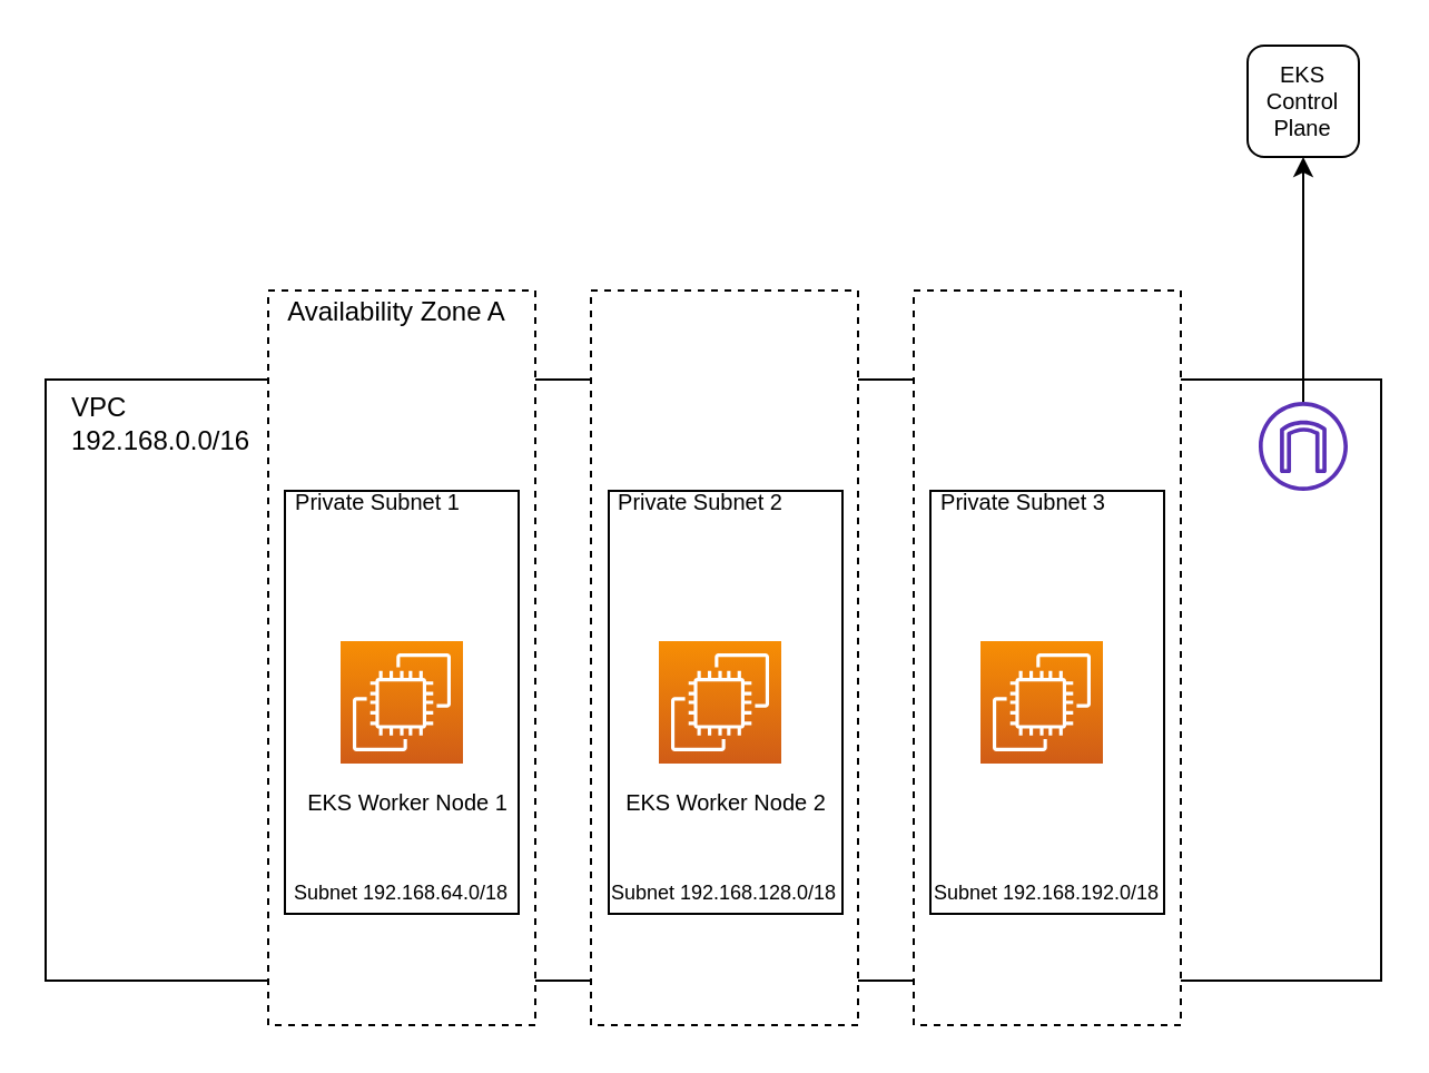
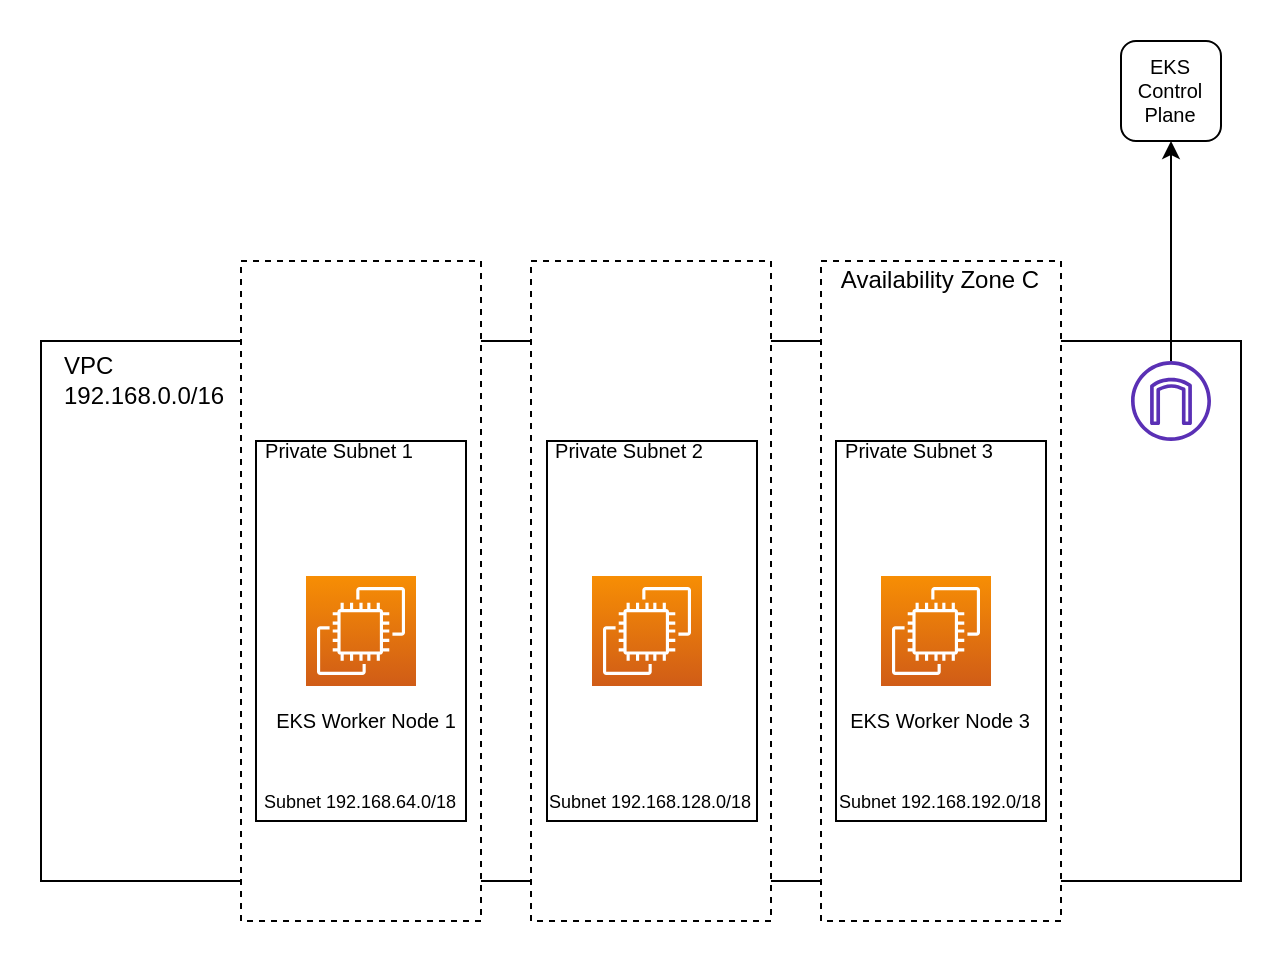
  <mxCell id="0" />
  <mxCell id="1" parent="0" />
  <mxCell id="2" value="" style="rounded=0;whiteSpace=wrap;html=1;" vertex="1" parent="1"><mxGeometry x="20" y="170" width="600" height="270" as="geometry" /></mxCell>
  <mxCell id="3" value="VPC&lt;br&gt;192.168.0.0/16" style="text;html=1;strokeColor=none;fillColor=none;align=left;verticalAlign=middle;whiteSpace=wrap;rounded=0;" vertex="1" parent="1"><mxGeometry x="30" y="180" width="90" height="20" as="geometry" /></mxCell>
  <mxCell id="4" value="" style="rounded=0;whiteSpace=wrap;html=1;dashed=1;" vertex="1" parent="1"><mxGeometry x="120" y="130" width="120" height="330" as="geometry" /></mxCell>
  <mxCell id="5" value="" style="rounded=0;whiteSpace=wrap;html=1;dashed=1;" vertex="1" parent="1"><mxGeometry x="265" y="130" width="120" height="330" as="geometry" /></mxCell>
  <mxCell id="6" value="" style="rounded=0;whiteSpace=wrap;html=1;dashed=1;" vertex="1" parent="1"><mxGeometry x="410" y="130" width="120" height="330" as="geometry" /></mxCell>
- <mxCell id="7" value="Availability Zone A" style="text;html=1;strokeColor=none;fillColor=none;align=center;verticalAlign=middle;whiteSpace=wrap;rounded=0;dashed=1;" vertex="1" parent="1"><mxGeometry x="122.5" y="130" width="110" height="20" as="geometry" /></mxCell>
+ <mxCell id="8" value="Availability Zone C" style="text;html=1;strokeColor=none;fillColor=none;align=center;verticalAlign=middle;whiteSpace=wrap;rounded=0;dashed=1;" vertex="1" parent="1"><mxGeometry x="415" y="130" width="110" height="20" as="geometry" /></mxCell>
  <mxCell id="9" value="" style="rounded=0;whiteSpace=wrap;html=1;" vertex="1" parent="1"><mxGeometry x="127.5" y="220" width="105" height="190" as="geometry" /></mxCell>
  <mxCell id="10" value="" style="rounded=0;whiteSpace=wrap;html=1;" vertex="1" parent="1"><mxGeometry x="273" y="220" width="105" height="190" as="geometry" /></mxCell>
  <mxCell id="11" value="" style="rounded=0;whiteSpace=wrap;html=1;" vertex="1" parent="1"><mxGeometry x="417.5" y="220" width="105" height="190" as="geometry" /></mxCell>
  <mxCell id="12" value="&lt;font style=&quot;font-size: 10px&quot;&gt;Private Subnet 1&lt;/font&gt;" style="text;html=1;strokeColor=none;fillColor=none;align=center;verticalAlign=middle;whiteSpace=wrap;rounded=0;" vertex="1" parent="1"><mxGeometry x="127.5" y="220" width="82.5" height="10" as="geometry" /></mxCell>
  <mxCell id="13" value="&lt;font style=&quot;font-size: 10px&quot;&gt;Private Subnet 2&lt;/font&gt;" style="text;html=1;strokeColor=none;fillColor=none;align=center;verticalAlign=middle;whiteSpace=wrap;rounded=0;" vertex="1" parent="1"><mxGeometry x="273" y="220" width="82.5" height="10" as="geometry" /></mxCell>
  <mxCell id="14" value="&lt;font style=&quot;font-size: 10px&quot;&gt;Private Subnet 3&lt;/font&gt;" style="text;html=1;strokeColor=none;fillColor=none;align=center;verticalAlign=middle;whiteSpace=wrap;rounded=0;" vertex="1" parent="1"><mxGeometry x="417.5" y="220" width="82.5" height="10" as="geometry" /></mxCell>
  <mxCell id="15" value="" style="outlineConnect=0;fontColor=#232F3E;gradientColor=#F78E04;gradientDirection=north;fillColor=#D05C17;strokeColor=#ffffff;dashed=0;verticalLabelPosition=bottom;verticalAlign=top;align=center;html=1;fontSize=12;fontStyle=0;aspect=fixed;shape=mxgraph.aws4.resourceIcon;resIcon=mxgraph.aws4.ec2;" vertex="1" parent="1"><mxGeometry x="152.5" y="287.5" width="55" height="55" as="geometry" /></mxCell>
  <mxCell id="16" value="EKS Worker Node 1" style="text;html=1;strokeColor=none;fillColor=none;align=center;verticalAlign=middle;whiteSpace=wrap;rounded=0;fontSize=10;" vertex="1" parent="1"><mxGeometry x="132.5" y="350" width="100" height="20" as="geometry" /></mxCell>
  <mxCell id="17" value="" style="outlineConnect=0;fontColor=#232F3E;gradientColor=#F78E04;gradientDirection=north;fillColor=#D05C17;strokeColor=#ffffff;dashed=0;verticalLabelPosition=bottom;verticalAlign=top;align=center;html=1;fontSize=12;fontStyle=0;aspect=fixed;shape=mxgraph.aws4.resourceIcon;resIcon=mxgraph.aws4.ec2;" vertex="1" parent="1"><mxGeometry x="295.5" y="287.5" width="55" height="55" as="geometry" /></mxCell>
- <mxCell id="18" value="EKS Worker Node 2" style="text;html=1;strokeColor=none;fillColor=none;align=center;verticalAlign=middle;whiteSpace=wrap;rounded=0;fontSize=10;" vertex="1" parent="1"><mxGeometry x="275.5" y="350" width="100" height="20" as="geometry" /></mxCell>
  <mxCell id="19" value="" style="outlineConnect=0;fontColor=#232F3E;gradientColor=#F78E04;gradientDirection=north;fillColor=#D05C17;strokeColor=#ffffff;dashed=0;verticalLabelPosition=bottom;verticalAlign=top;align=center;html=1;fontSize=12;fontStyle=0;aspect=fixed;shape=mxgraph.aws4.resourceIcon;resIcon=mxgraph.aws4.ec2;" vertex="1" parent="1"><mxGeometry x="440" y="287.5" width="55" height="55" as="geometry" /></mxCell>
+ <mxCell id="20" value="EKS Worker Node 3" style="text;html=1;strokeColor=none;fillColor=none;align=center;verticalAlign=middle;whiteSpace=wrap;rounded=0;fontSize=10;" vertex="1" parent="1"><mxGeometry x="420" y="350" width="100" height="20" as="geometry" /></mxCell>
  <mxCell id="21" style="edgeStyle=orthogonalEdgeStyle;rounded=0;orthogonalLoop=1;jettySize=auto;html=1;fontSize=10;" edge="1" parent="1" source="22" target="23"><mxGeometry relative="1" as="geometry" /></mxCell>
  <mxCell id="22" value="" style="outlineConnect=0;fontColor=#232F3E;gradientColor=none;fillColor=#5A30B5;strokeColor=none;dashed=0;verticalLabelPosition=bottom;verticalAlign=top;align=center;html=1;fontSize=12;fontStyle=0;aspect=fixed;pointerEvents=1;shape=mxgraph.aws4.internet_gateway;" vertex="1" parent="1"><mxGeometry x="565" y="180" width="40" height="40" as="geometry" /></mxCell>
  <mxCell id="23" value="EKS Control Plane" style="whiteSpace=wrap;html=1;aspect=fixed;fontSize=10;rounded=1;" vertex="1" parent="1"><mxGeometry x="560" y="20" width="50" height="50" as="geometry" /></mxCell>
  <mxCell id="24" value="&lt;font style=&quot;font-size: 9px&quot;&gt;Subnet 192.168.64.0/18&lt;/font&gt;" style="text;html=1;strokeColor=none;fillColor=none;align=center;verticalAlign=middle;whiteSpace=wrap;rounded=0;fontSize=10;" vertex="1" parent="1"><mxGeometry x="120" y="390" width="120" height="20" as="geometry" /></mxCell>
  <mxCell id="25" value="&lt;font style=&quot;font-size: 9px&quot;&gt;Subnet 192.168.128.0/18&lt;/font&gt;" style="text;html=1;strokeColor=none;fillColor=none;align=center;verticalAlign=middle;whiteSpace=wrap;rounded=0;fontSize=10;" vertex="1" parent="1"><mxGeometry x="265" y="390" width="120" height="20" as="geometry" /></mxCell>
  <mxCell id="26" value="&lt;font style=&quot;font-size: 9px&quot;&gt;Subnet 192.168.192.0/18&lt;/font&gt;" style="text;html=1;strokeColor=none;fillColor=none;align=center;verticalAlign=middle;whiteSpace=wrap;rounded=0;fontSize=10;" vertex="1" parent="1"><mxGeometry x="410" y="390" width="120" height="20" as="geometry" /></mxCell>
